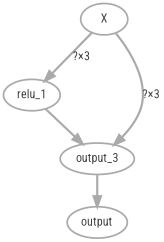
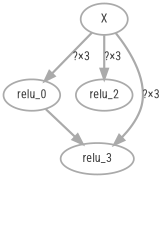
  digraph {
    color=white
    fillcolor=white
    fontcolor="#414141"
    fontname="Roboto Condensed"
    style=rounded
    node [color="#aaaaaa" fillcolor=white fontcolor="#414141" fontname="Roboto Condensed" penwidth=2 style=filled]
    edge [arrowsize=1.2 color="#aaaaaa" fontcolor="#414141" fontname="Roboto Condensed" penwidth=2.5]
    n1 [label=X]
-   n2 [label=relu_1]
-   n4 [label=output_3]
-   n5 [label=output]
+   n2 [label=relu_0]
+   n3 [label=relu_2]
+   n4 [label=relu_3]
    n1 -> n2 [label="?×3"]
+   n1 -> n3 [label="?×3"]
    n1 -> n4 [label="?×3"]
    n2 -> n4
-   n4 -> n5
  }
